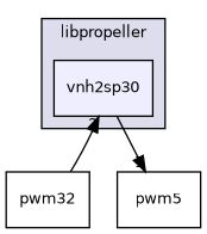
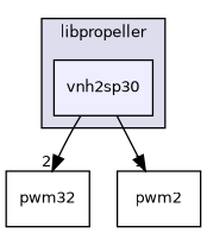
  digraph {
    compound=true
    node [fontname=Helvetica fontsize=10 shape=box]
    edge [labeldistance=1.5 labelfontname=Helvetica labelfontsize=10]
    n1 [fillcolor="#eeeeff" label=vnh2sp30 pencolor=black style=filled]
    n2 [label=pwm32]
-   n3 [label=pwm5]
+   n3 [label=pwm2]
    subgraph cluster_1 {
      bgcolor="#ddddee"
      fontname=Helvetica
      fontsize=10
      label=libpropeller
      pencolor=black
      n1
    }
-   n2 -> n1 [headlabel=2]
+   n1 -> n2 [headlabel=2]
    n1 -> n3 [headlabel=1]
  }
